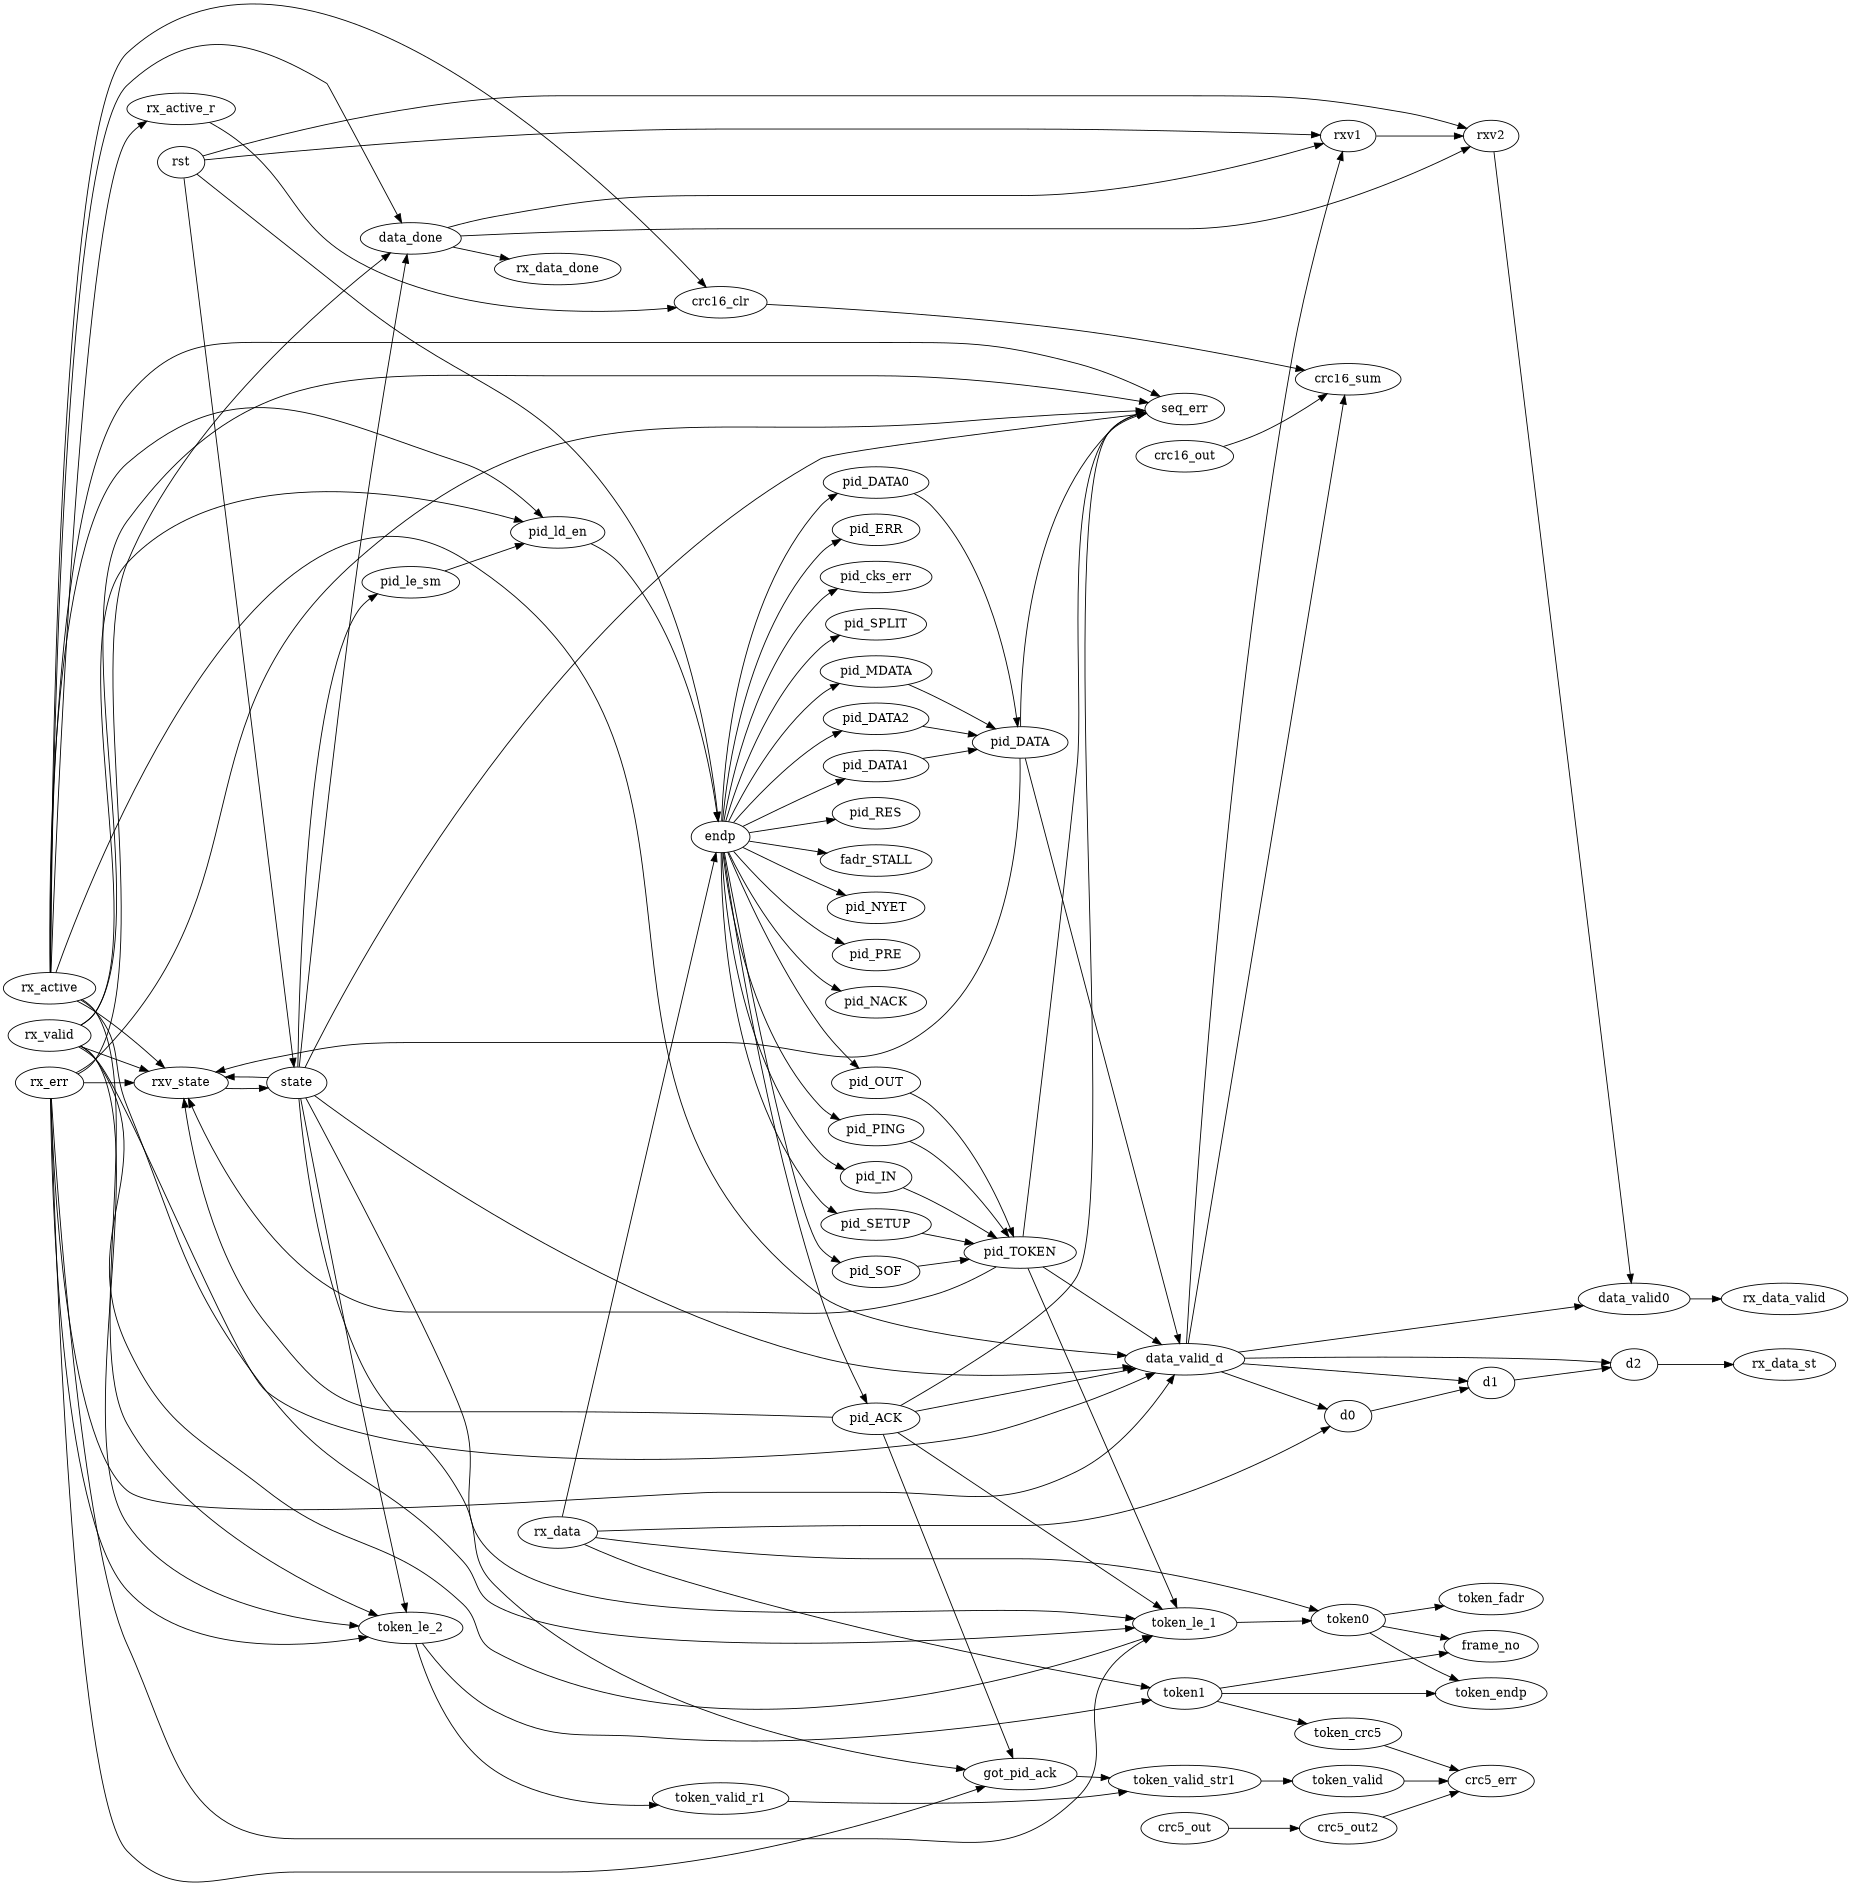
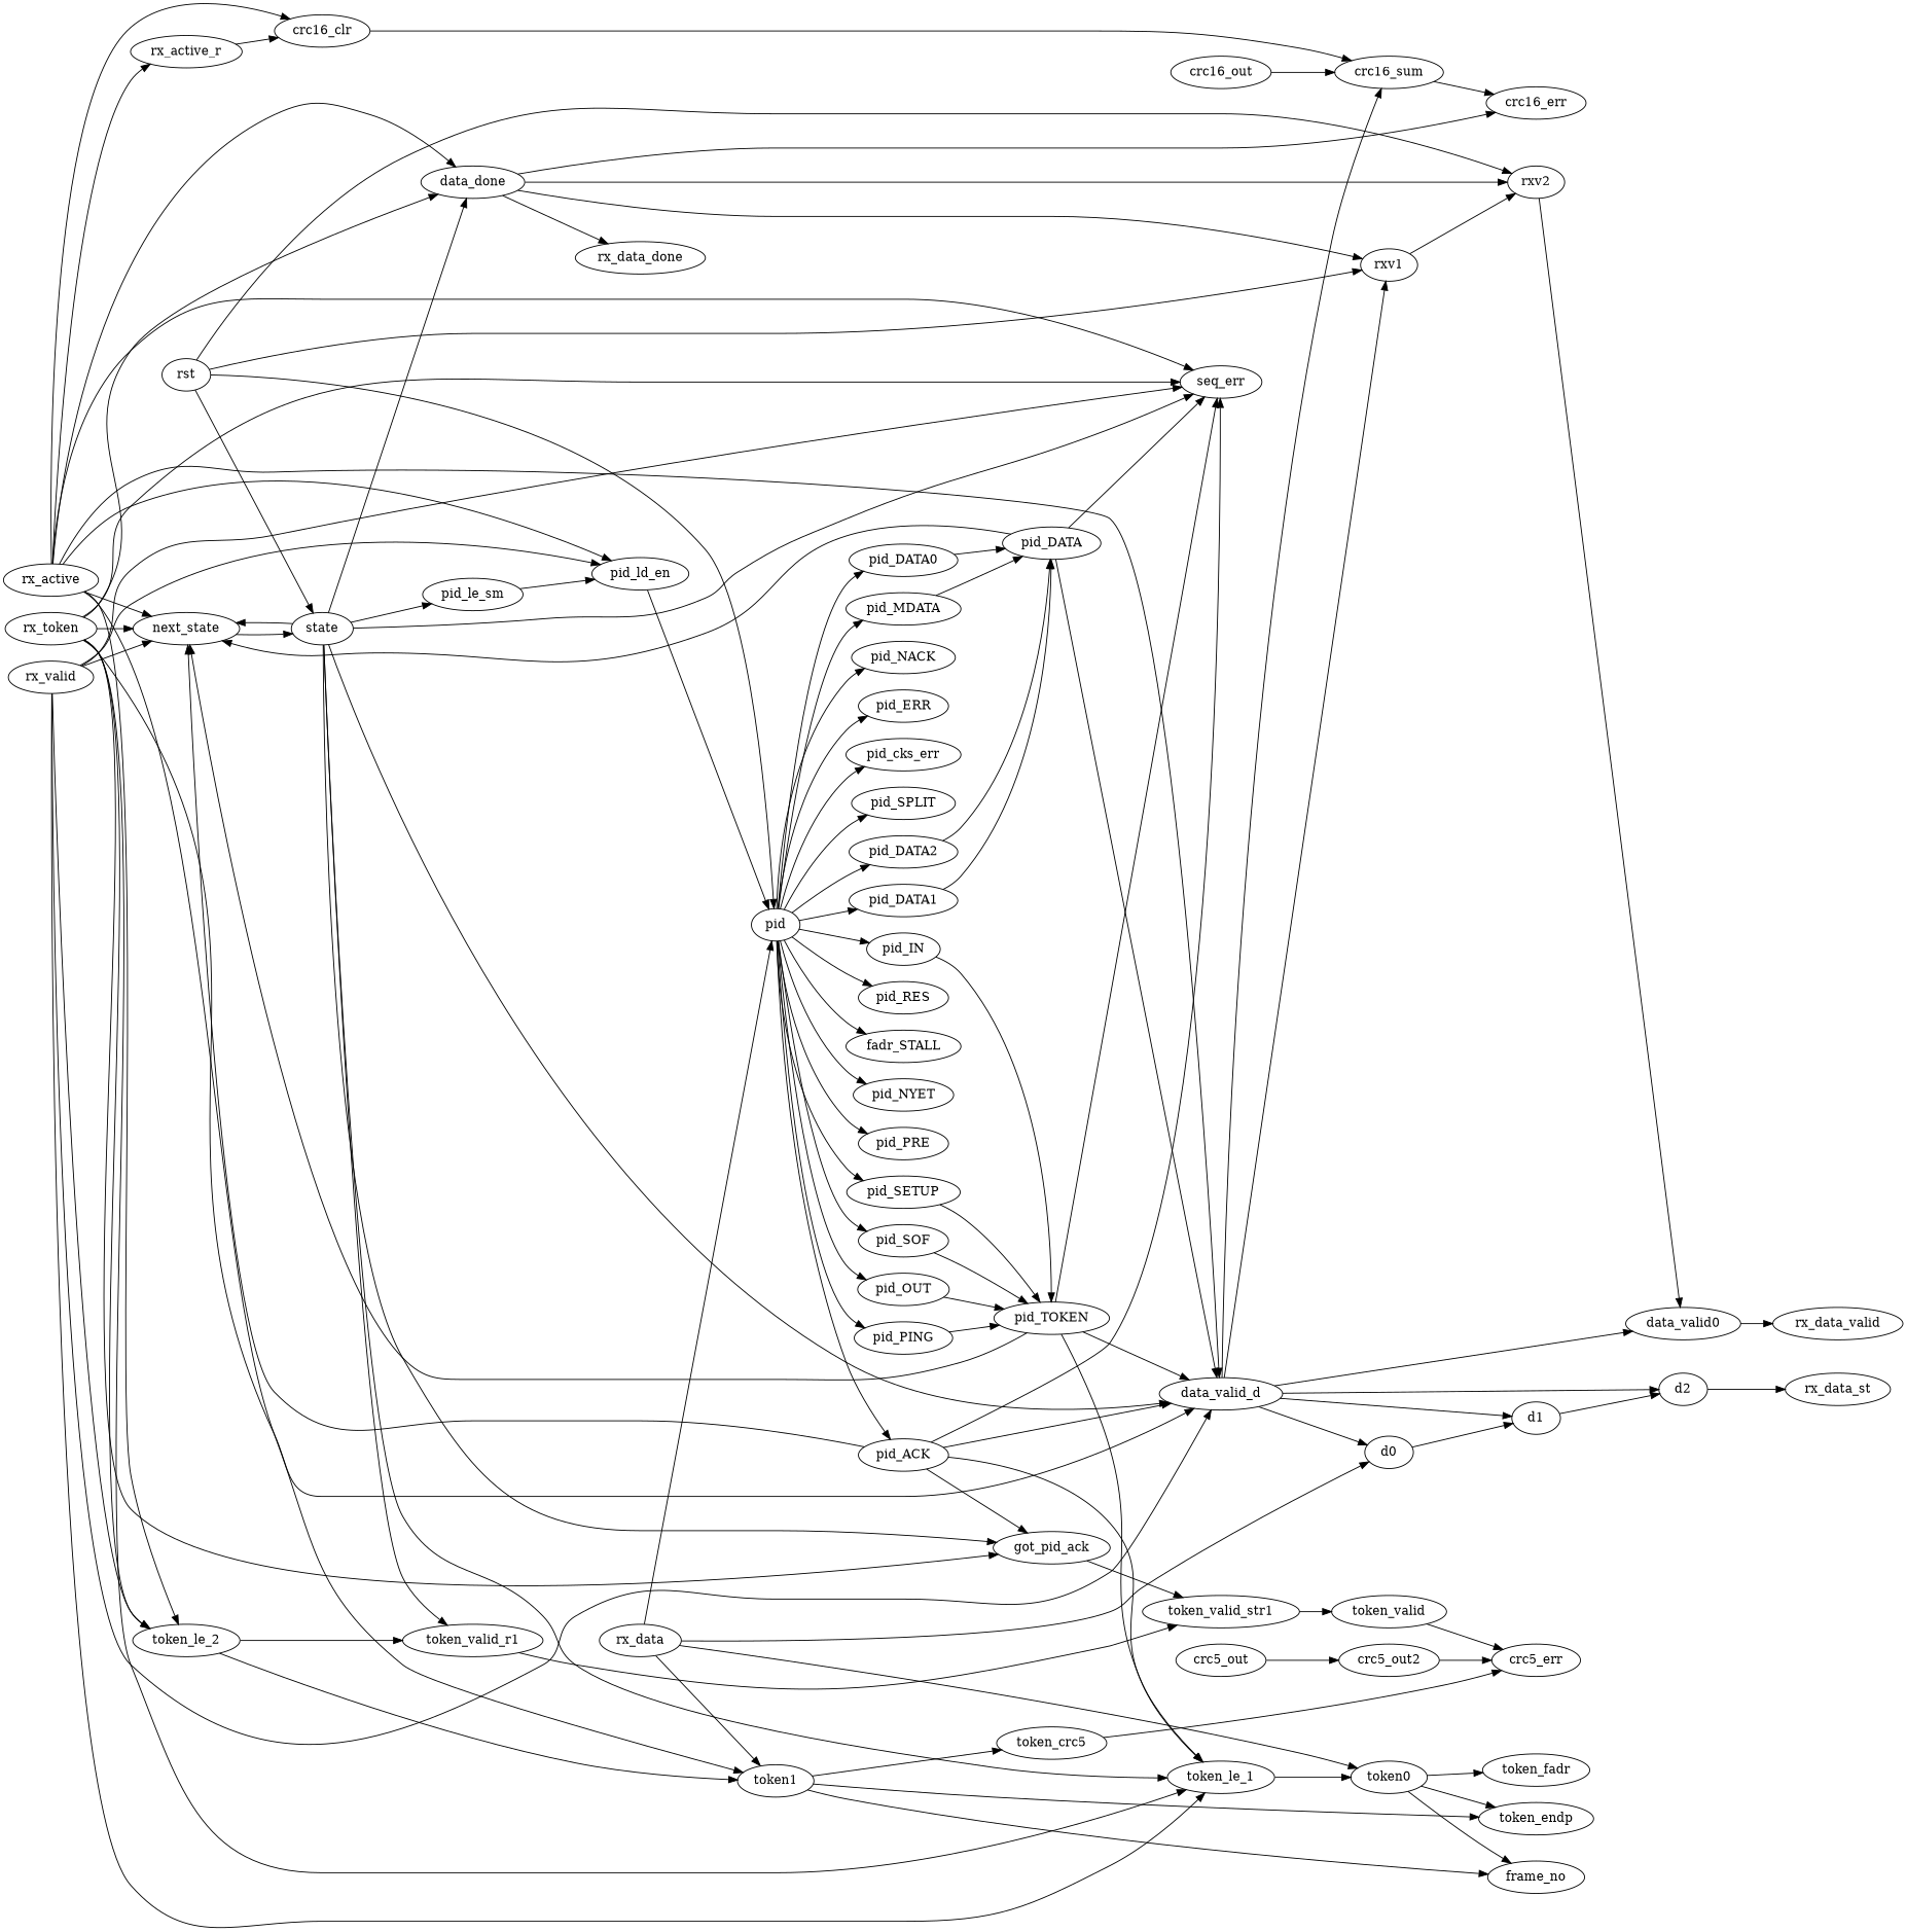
  strict digraph {
    rankdir=LR
    edge [weight=1.0]
-   rx_err
+   rx_err [label=rx_token]
    got_pid_ack
    token_le_1
    token_le_2
    data_valid_d
    seq_err
-   next_state [label=rxv_state]
+   next_state
    data_done
    token_valid_str1
    token0
    token1
    token_valid_r1
    crc16_sum
    d2
    d1
    d0
    data_valid0
    rxv1
    state
    rxv2
+   crc16_err
    rx_data_done
    token_valid
    token_endp
    frame_no
    token_fadr
    token_crc5
    rx_data_st
    rx_data_valid
    pid_le_sm
    pid_SOF
    pid_TOKEN
    pid_MDATA
    pid_DATA
    crc5_err
    pid_OUT
    crc5_out
    crc5_out2
-   pid [label=endp]
+   pid
    pid_DATA2
    pid_DATA1
    pid_PING
    pid_RES
    pid_IN
    n45 [label=fadr_STALL]
    pid_NYET
    pid_PRE
    pid_NACK
    pid_ERR
    pid_cks_err
    pid_DATA0
    pid_ACK
    pid_SPLIT
    pid_SETUP
    crc16_clr
    crc16_out
    rst
    pid_ld_en
    rx_active
    rx_active_r
    rx_data
    rx_valid
    rx_err -> got_pid_ack
    rx_err -> token_le_1 [weight=2.0]
    rx_err -> token_le_2
    rx_err -> data_valid_d [weight=4.0]
    rx_err -> seq_err [weight=8.0]
    rx_err -> next_state [weight=14.0]
    rx_err -> data_done
    got_pid_ack -> token_valid_str1
    token_le_1 -> token0
    token_le_2 -> token1
    token_le_2 -> token_valid_r1
    data_valid_d -> crc16_sum
    data_valid_d -> d2
    data_valid_d -> d1
    data_valid_d -> d0
    data_valid_d -> data_valid0
    data_valid_d -> rxv1 [weight=2.0]
    next_state -> state
    data_done -> rxv1
    data_done -> rxv2
+   data_done -> crc16_err
    data_done -> rx_data_done
    token_valid_str1 -> token_valid
    token0 -> token_endp
    token0 -> frame_no
    token0 -> token_fadr
    token1 -> token_endp
    token1 -> frame_no
    token1 -> token_crc5
    token_valid_r1 -> token_valid_str1
+   crc16_sum -> crc16_err
    d2 -> rx_data_st
    d1 -> d2
    d0 -> d1
    data_valid0 -> rx_data_valid
    rxv1 -> rxv2 [weight=2.0]
    state -> got_pid_ack
    state -> token_le_1
-   state -> token_le_2
+   state -> token_valid_r1
    state -> data_valid_d [weight=2.0]
    state -> seq_err [weight=2.0]
    state -> next_state [weight=9.0]
    state -> data_done
    state -> pid_le_sm
    rxv2 -> data_valid0
    token_valid -> crc5_err
    token_crc5 -> crc5_err
    pid_le_sm -> pid_ld_en
    pid_SOF -> pid_TOKEN
    pid_TOKEN -> token_le_1
    pid_TOKEN -> data_valid_d
    pid_TOKEN -> seq_err [weight=2.0]
    pid_TOKEN -> next_state [weight=4.0]
    pid_MDATA -> pid_DATA
    pid_DATA -> data_valid_d
    pid_DATA -> seq_err [weight=2.0]
    pid_DATA -> next_state [weight=3.0]
    pid_OUT -> pid_TOKEN
    crc5_out -> crc5_out2
    crc5_out2 -> crc5_err
    pid -> pid_SOF
    pid -> pid_MDATA
    pid -> pid_OUT
    pid -> pid_DATA2
    pid -> pid_DATA1
    pid -> pid_PING
    pid -> pid_RES
    pid -> pid_IN
    pid -> n45
    pid -> pid_NYET
    pid -> pid_PRE
    pid -> pid_NACK
    pid -> pid_ERR
    pid -> pid_cks_err
    pid -> pid_DATA0
    pid -> pid_ACK
    pid -> pid_SPLIT
    pid -> pid_SETUP
    pid_DATA2 -> pid_DATA
    pid_DATA1 -> pid_DATA
    pid_PING -> pid_TOKEN
    pid_IN -> pid_TOKEN
    pid_DATA0 -> pid_DATA
    pid_ACK -> got_pid_ack
    pid_ACK -> token_le_1
    pid_ACK -> data_valid_d
    pid_ACK -> seq_err
    pid_ACK -> next_state [weight=4.0]
    pid_SETUP -> pid_TOKEN
    crc16_clr -> crc16_sum [weight=2.0]
    crc16_out -> crc16_sum
    rst -> rxv1 [weight=3.0]
    rst -> state [weight=2.0]
    rst -> rxv2 [weight=3.0]
    rst -> pid [weight=2.0]
    pid_ld_en -> pid
-   rx_active -> token_le_1
+   rx_active -> token1
    rx_active -> token_le_2
    rx_active -> data_valid_d [weight=3.0]
    rx_active -> seq_err [weight=5.0]
    rx_active -> next_state [weight=15.0]
    rx_active -> data_done
    rx_active -> crc16_clr
    rx_active -> pid_ld_en
    rx_active -> rx_active_r
    rx_active_r -> crc16_clr
    rx_data -> token0
    rx_data -> token1
    rx_data -> d0
    rx_data -> pid
    rx_valid -> token_le_1
    rx_valid -> token_le_2
    rx_valid -> data_valid_d [weight=3.0]
    rx_valid -> seq_err [weight=4.0]
    rx_valid -> next_state [weight=9.0]
    rx_valid -> pid_ld_en
  }
